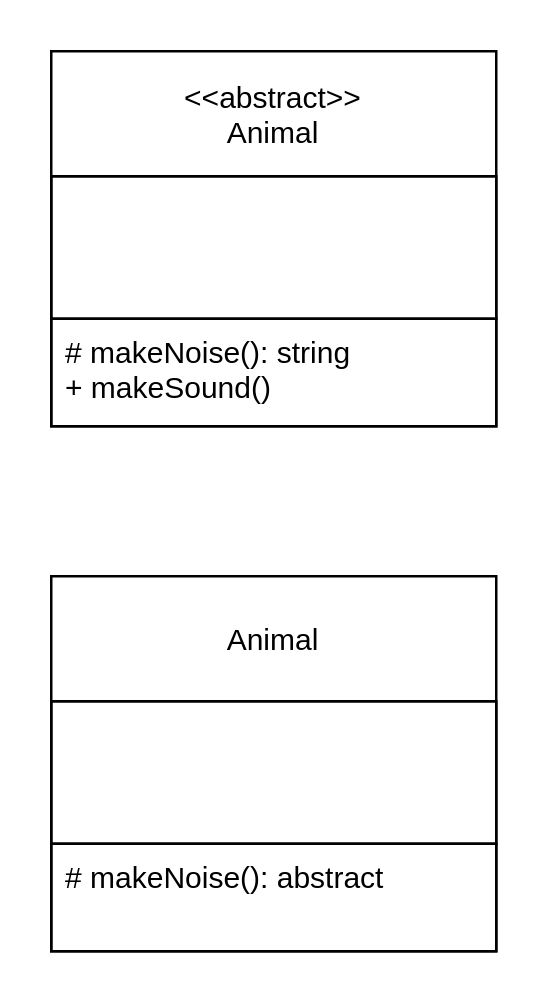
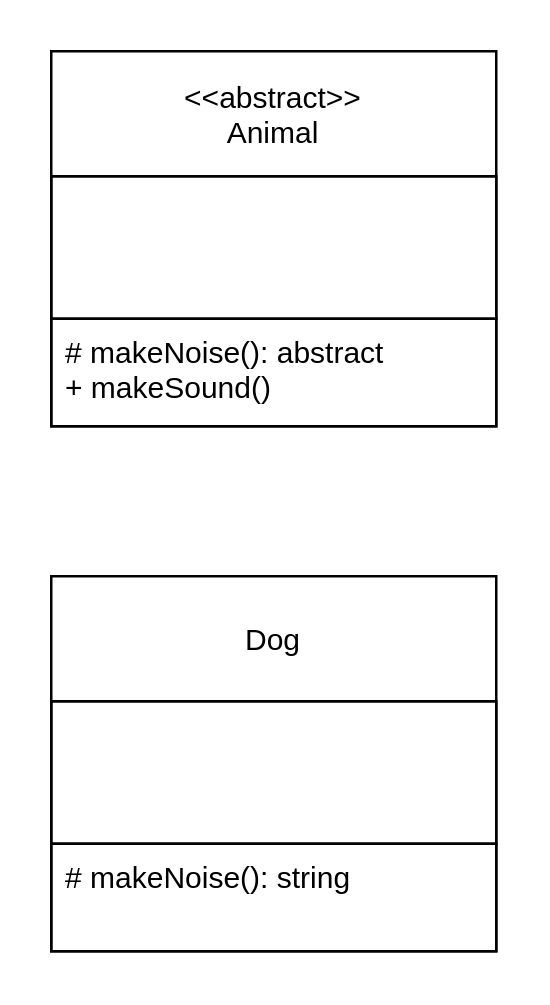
  <mxCell id="0" />
  <mxCell id="1" parent="0" />
  <mxCell id="2" value="&lt;&lt;abstract&gt;&gt;&#10;Animal" style="swimlane;fontStyle=0;childLayout=stackLayout;horizontal=1;startSize=50;fillColor=none;horizontalStack=0;resizeParent=1;resizeParentMax=0;resizeLast=0;collapsible=1;marginBottom=0;rounded=0;shadow=0;sketch=0;fontColor=#000000;strokeColor=#000000;" parent="1" vertex="1"><mxGeometry x="20" y="20" width="178" height="150" as="geometry"><mxRectangle x="-505" y="-802" width="89" height="50" as="alternateBounds" /></mxGeometry></mxCell>
  <mxCell id="3" value="" style="text;strokeColor=#000000;fillColor=none;align=left;verticalAlign=top;spacingLeft=4;spacingRight=4;overflow=hidden;rotatable=0;points=[[0,0.5],[1,0.5]];portConstraint=eastwest;fontColor=#000000;" parent="2" vertex="1"><mxGeometry y="50" width="178" height="57" as="geometry" /></mxCell>
- <mxCell id="4" value="# makeNoise(): string&#10;+ makeSound()" style="text;strokeColor=#000000;fillColor=none;align=left;verticalAlign=top;spacingLeft=4;spacingRight=4;overflow=hidden;rotatable=0;points=[[0,0.5],[1,0.5]];portConstraint=eastwest;fontColor=#000000;" parent="2" vertex="1"><mxGeometry y="107" width="178" height="43" as="geometry" /></mxCell>
- <mxCell id="5" value="Animal" style="swimlane;fontStyle=0;childLayout=stackLayout;horizontal=1;startSize=50;fillColor=none;horizontalStack=0;resizeParent=1;resizeParentMax=0;resizeLast=0;collapsible=1;marginBottom=0;rounded=0;shadow=0;sketch=0;fontColor=#000000;strokeColor=#000000;" parent="1" vertex="1"><mxGeometry x="20" y="230" width="178" height="150" as="geometry"><mxRectangle x="-505" y="-802" width="89" height="50" as="alternateBounds" /></mxGeometry></mxCell>
+ <mxCell id="4" value="# makeNoise(): abstract&#10;+ makeSound()" style="text;strokeColor=#000000;fillColor=none;align=left;verticalAlign=top;spacingLeft=4;spacingRight=4;overflow=hidden;rotatable=0;points=[[0,0.5],[1,0.5]];portConstraint=eastwest;fontColor=#000000;" parent="2" vertex="1"><mxGeometry y="107" width="178" height="43" as="geometry" /></mxCell>
+ <mxCell id="5" value="Dog" style="swimlane;fontStyle=0;childLayout=stackLayout;horizontal=1;startSize=50;fillColor=none;horizontalStack=0;resizeParent=1;resizeParentMax=0;resizeLast=0;collapsible=1;marginBottom=0;rounded=0;shadow=0;sketch=0;fontColor=#000000;strokeColor=#000000;" parent="1" vertex="1"><mxGeometry x="20" y="230" width="178" height="150" as="geometry"><mxRectangle x="-505" y="-802" width="89" height="50" as="alternateBounds" /></mxGeometry></mxCell>
  <mxCell id="6" value="" style="text;strokeColor=#000000;fillColor=none;align=left;verticalAlign=top;spacingLeft=4;spacingRight=4;overflow=hidden;rotatable=0;points=[[0,0.5],[1,0.5]];portConstraint=eastwest;fontColor=#000000;" parent="5" vertex="1"><mxGeometry y="50" width="178" height="57" as="geometry" /></mxCell>
- <mxCell id="7" value="# makeNoise(): abstract" style="text;strokeColor=#000000;fillColor=none;align=left;verticalAlign=top;spacingLeft=4;spacingRight=4;overflow=hidden;rotatable=0;points=[[0,0.5],[1,0.5]];portConstraint=eastwest;fontColor=#000000;" parent="5" vertex="1"><mxGeometry y="107" width="178" height="43" as="geometry" /></mxCell>
+ <mxCell id="7" value="# makeNoise(): string" style="text;strokeColor=#000000;fillColor=none;align=left;verticalAlign=top;spacingLeft=4;spacingRight=4;overflow=hidden;rotatable=0;points=[[0,0.5],[1,0.5]];portConstraint=eastwest;fontColor=#000000;" parent="5" vertex="1"><mxGeometry y="107" width="178" height="43" as="geometry" /></mxCell>
